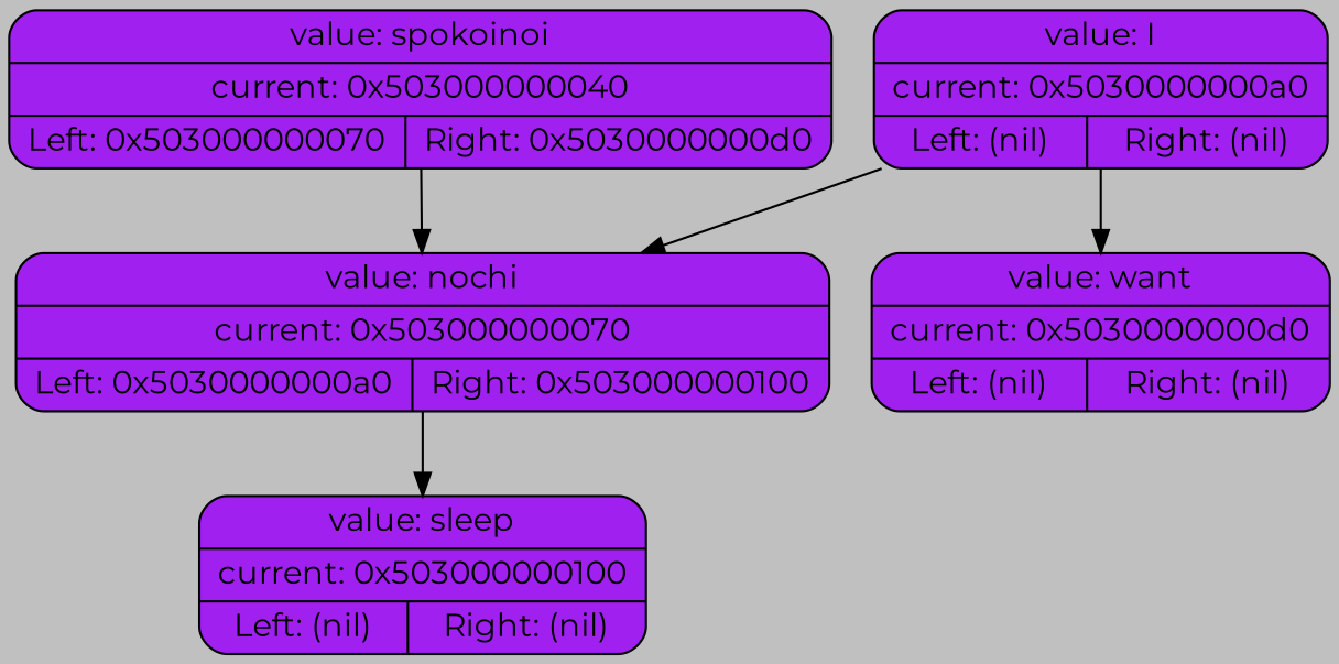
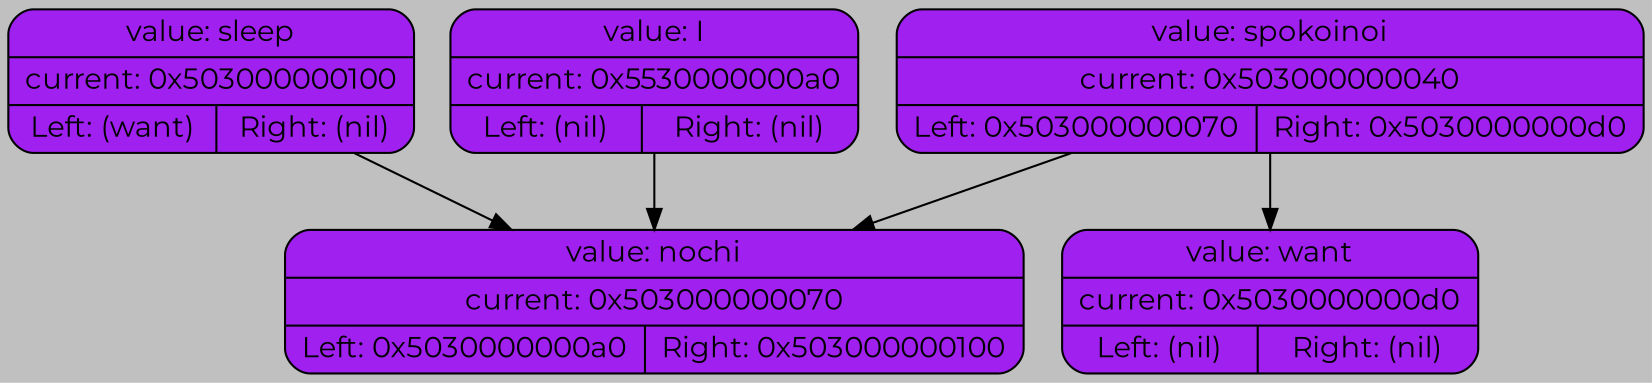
  digraph {
    bgcolor="#C0C0C0"
    fontname=Montserrat
    node [fillcolor=purple fontname=Montserrat shape=Mrecord style=filled]
    edge [fontname=Montserrat]
    n1 [label="{value: spokoinoi | current: 0x503000000040 | { Left: 0x503000000070 | Right: 0x5030000000d0 } }"]
    n2 [label="{value: nochi | current: 0x503000000070 | { Left: 0x5030000000a0 | Right: 0x503000000100 } }"]
    n3 [label="{value: want | current: 0x5030000000d0 | { Left: (nil) | Right: (nil) } }"]
-   n4 [label="{value: sleep | current: 0x503000000100 | { Left: (nil) | Right: (nil) } }"]
-   n5 [label="{value: I | current: 0x5030000000a0 | { Left: (nil) | Right: (nil) } }"]
+   n4 [label="{value: sleep | current: 0x503000000100 | { Left: (want) | Right: (nil) } }"]
+   n5 [label="{value: I | current: 0x5530000000a0 | { Left: (nil) | Right: (nil) } }"]
    n1 -> n2
-   n5 -> n3
-   n2 -> n4
+   n1 -> n3
+   n4 -> n2
    n5 -> n2
  }
